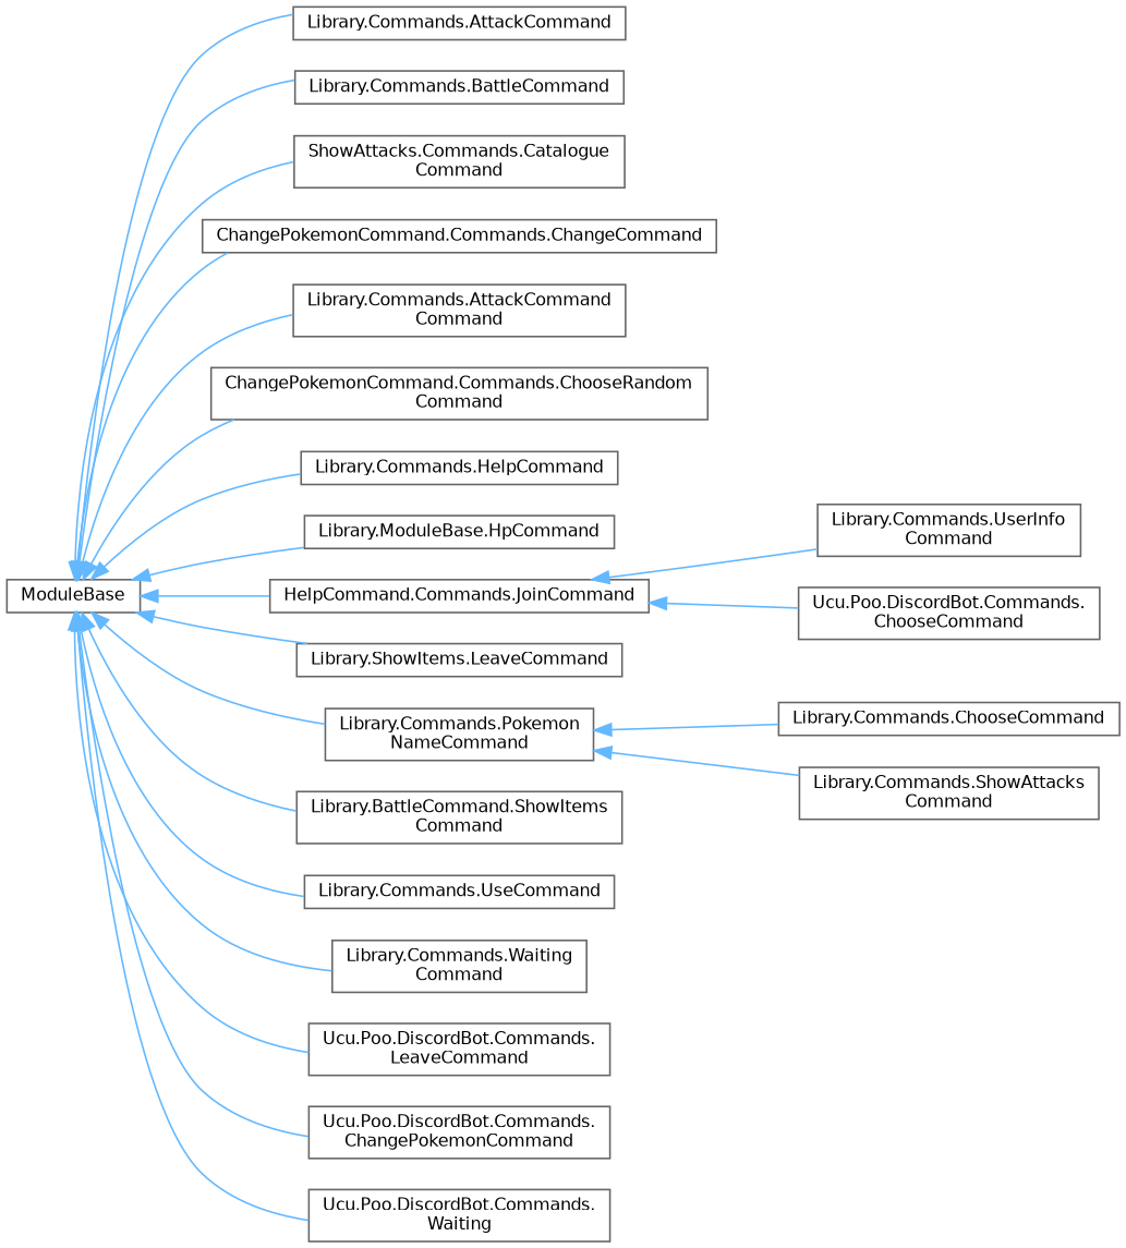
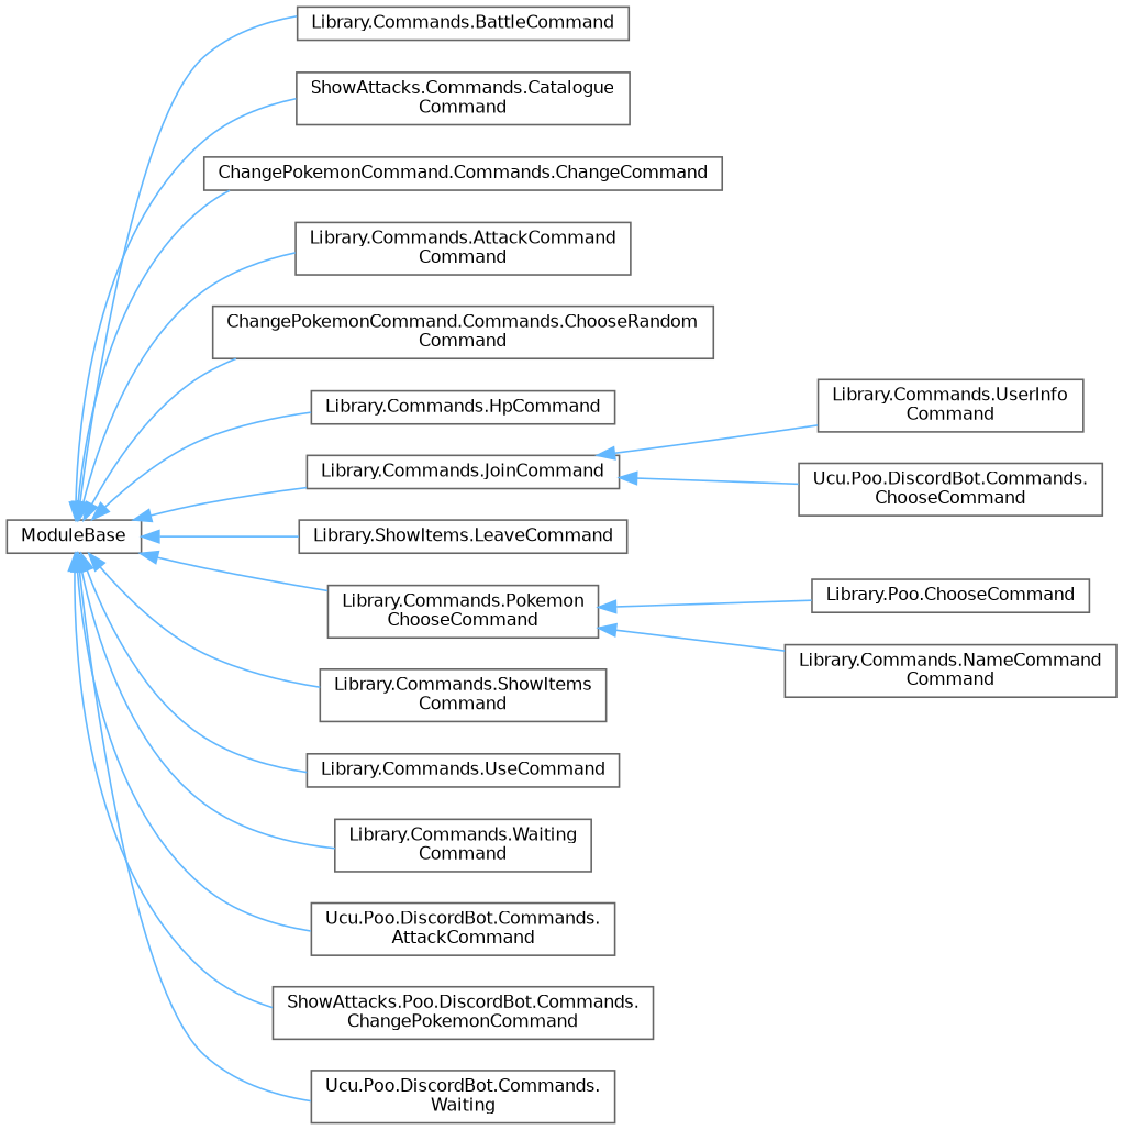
  digraph {
    rankdir=LR
    node [color=grey40 fillcolor=white fontname=Helvetica fontsize=10 shape=box style=filled]
    edge [color=steelblue1 dir=back fontname=Helvetica fontsize=10 labelfontname=Helvetica labelfontsize=10 style=solid]
    n1 [height=0.2 label=ModuleBase width=0.4]
-   n2 [height=0.2 label="Library.Commands.AttackCommand" width=0.4]
    n3 [height=0.2 label="Library.Commands.BattleCommand" width=0.4]
    n4 [height=0.2 label="ShowAttacks.Commands.Catalogue\lCommand" width=0.4]
    n5 [height=0.2 label="ChangePokemonCommand.Commands.ChangeCommand" width=0.4]
    n6 [height=0.2 label="Library.Commands.AttackCommand\lCommand" width=0.4]
    n7 [height=0.2 label="ChangePokemonCommand.Commands.ChooseRandom\lCommand" width=0.4]
-   n8 [height=0.2 label="Library.Commands.HelpCommand" width=0.4]
-   n9 [height=0.2 label="Library.ModuleBase.HpCommand" width=0.4]
-   n10 [height=0.2 label="HelpCommand.Commands.JoinCommand" width=0.4]
+   n9 [height=0.2 label="Library.Commands.HpCommand" width=0.4]
+   n10 [height=0.2 label="Library.Commands.JoinCommand" width=0.4]
    n11 [height=0.2 label="Library.ShowItems.LeaveCommand" width=0.4]
-   n12 [height=0.2 label="Library.Commands.Pokemon\lNameCommand" width=0.4]
-   n13 [height=0.2 label="Library.BattleCommand.ShowItems\lCommand" width=0.4]
+   n12 [height=0.2 label="Library.Commands.Pokemon\lChooseCommand" width=0.4]
+   n13 [height=0.2 label="Library.Commands.ShowItems\lCommand" width=0.4]
    n14 [height=0.2 label="Library.Commands.UseCommand" width=0.4]
    n15 [height=0.2 label="Library.Commands.Waiting\lCommand" width=0.4]
-   n16 [height=0.2 label="Ucu.Poo.DiscordBot.Commands.\lLeaveCommand" width=0.4]
-   n17 [height=0.2 label="Ucu.Poo.DiscordBot.Commands.\lChangePokemonCommand" width=0.4]
+   n16 [height=0.2 label="Ucu.Poo.DiscordBot.Commands.\lAttackCommand" width=0.4]
+   n17 [height=0.2 label="ShowAttacks.Poo.DiscordBot.Commands.\lChangePokemonCommand" width=0.4]
    n18 [height=0.2 label="Ucu.Poo.DiscordBot.Commands.\lWaiting" width=0.4]
-   n19 [height=0.2 label="Library.Commands.ChooseCommand" width=0.4]
+   n19 [height=0.2 label="Library.Poo.ChooseCommand" width=0.4]
    n20 [height=0.2 label="Library.Commands.UserInfo\lCommand" width=0.4]
    n21 [height=0.2 label="Ucu.Poo.DiscordBot.Commands.\lChooseCommand" width=0.4]
-   n22 [height=0.2 label="Library.Commands.ShowAttacks\lCommand" width=0.4]
-   n1 -> n2
+   n22 [height=0.2 label="Library.Commands.NameCommand\lCommand" width=0.4]
    n1 -> n3
    n1 -> n4
    n1 -> n5
    n1 -> n6
    n1 -> n7
-   n1 -> n8
    n1 -> n9
    n1 -> n10
    n1 -> n11
    n1 -> n12
    n1 -> n13
    n1 -> n14
    n1 -> n15
    n1 -> n16
    n1 -> n17
    n1 -> n18
    n10 -> n20
    n10 -> n21
    n12 -> n19
    n12 -> n22
  }
